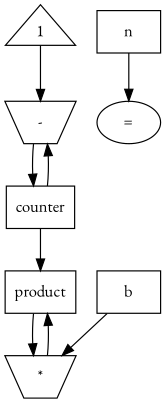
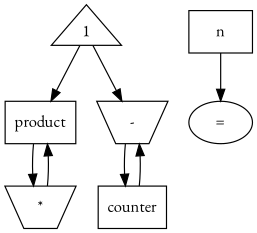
  digraph {
    fontname="EB Garamond"
    node [fontname="EB Garamond" shape=box]
    edge [fontname="EB Garamond"]
    1 [shape=triangle]
    product
    "-" [distortion=0.6 shape=polygon sides=4]
    "*" [distortion=0.6 shape=polygon sides=4]
    counter
    "=" [shape=""]
    n
-   b
-   counter -> product
+   1 -> product
    1 -> "-"
    product -> "*"
    "-" -> counter [weight=8]
    "*" -> product [weight=8]
    counter -> "-"
    n -> "="
-   b -> "*"
  }
